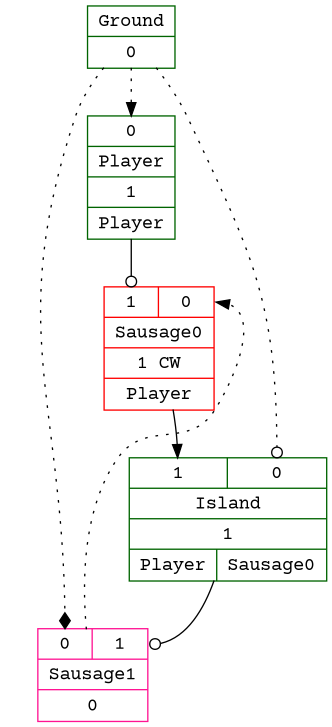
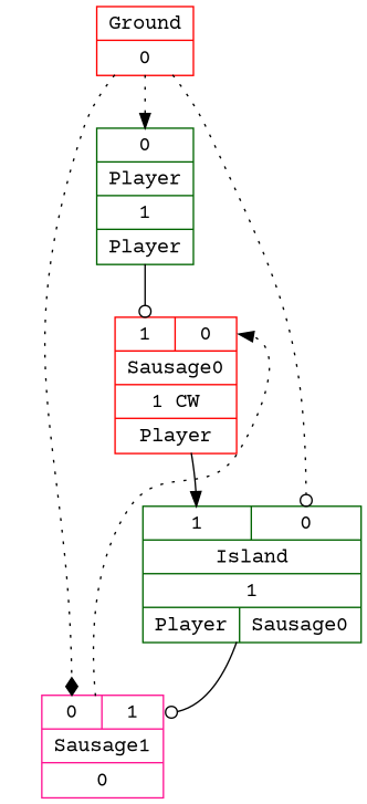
  digraph {
    fontname="Courier Prime"
    node [shape=record color=darkgreen fontname="Courier Prime"]
    edge [headport=GroundP arrowhead=odot fontname="Courier Prime" style=dotted]
    n1 [label="{{<GroundP>0}|{Player}|<PlayerOUT>1|{Player}}"]
    n2 [label="{{<Player>1|<Sausage1P>0}|{Sausage0}|<Sausage0OUT>1 CW|{Player}}" color=red]
-   n3 [label="{{Ground}|<GroundOUT>0}"]
+   n3 [label="{{Ground}|<GroundOUT>0}" color=red]
    n4 [label="{{<GroundP>0|<Island>1}|{Sausage1}|<Sausage1OUT>0}" color=deeppink]
    n5 [label="{{<Sausage0>1|<GroundP>0}|{Island}|<IslandOUT>1|{Player|Sausage0}}"]
    n1 -> n2 [headport=Player style=""]
    n2 -> n5 [headport=Sausage0 arrowhead=normal style=""]
    n3 -> n1 [arrowhead=normal]
    n3 -> n4 [arrowhead=diamond]
    n3 -> n5
    n4 -> n2 [headport=Sausage1P arrowhead=normal]
    n5 -> n4 [headport=Island style=""]
  }
